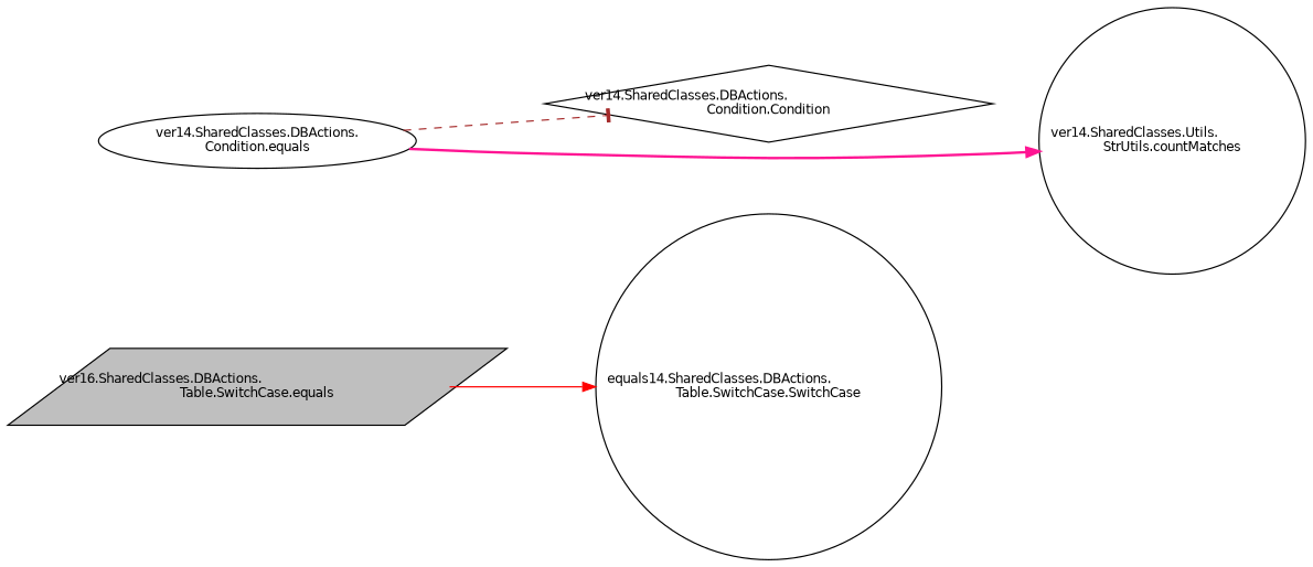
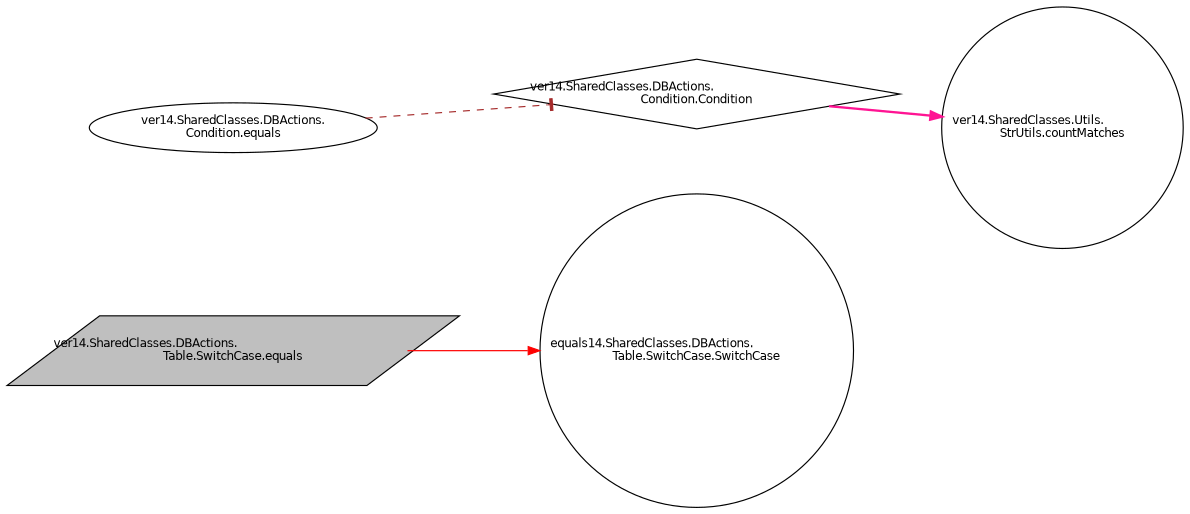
  digraph {
    rankdir=LR
    node [color=black fillcolor=white fontname=Helvetica fontsize=10 shape=circle style=filled]
    edge [arrowhead=normal fontname=Helvetica fontsize=10 labelfontname=Helvetica labelfontsize=10]
-   n1 [fillcolor=grey75 fontcolor=black height=0.2 label="ver16.SharedClasses.DBActions.\lTable.SwitchCase.equals" shape=parallelogram width=0.4]
+   n1 [fillcolor=grey75 fontcolor=black height=0.2 label="ver14.SharedClasses.DBActions.\lTable.SwitchCase.equals" shape=parallelogram width=0.4]
    n2 [height=0.2 label="equals14.SharedClasses.DBActions.\lTable.SwitchCase.SwitchCase" width=0.4]
    n3 [height=0.2 label="ver14.SharedClasses.DBActions.\lCondition.equals" shape=ellipse width=0.4]
    n4 [height=0.2 label="ver14.SharedClasses.DBActions.\lCondition.Condition" shape=diamond width=0.4]
    n5 [height=0.2 label="ver14.SharedClasses.Utils.\lStrUtils.countMatches" width=0.4]
    n1 -> n2 [color=red style=solid]
    n3 -> n4 [arrowhead=tee color=brown style=dashed]
-   n3 -> n5 [color=deeppink style=bold]
+   n4 -> n5 [color=deeppink style=bold]
  }
